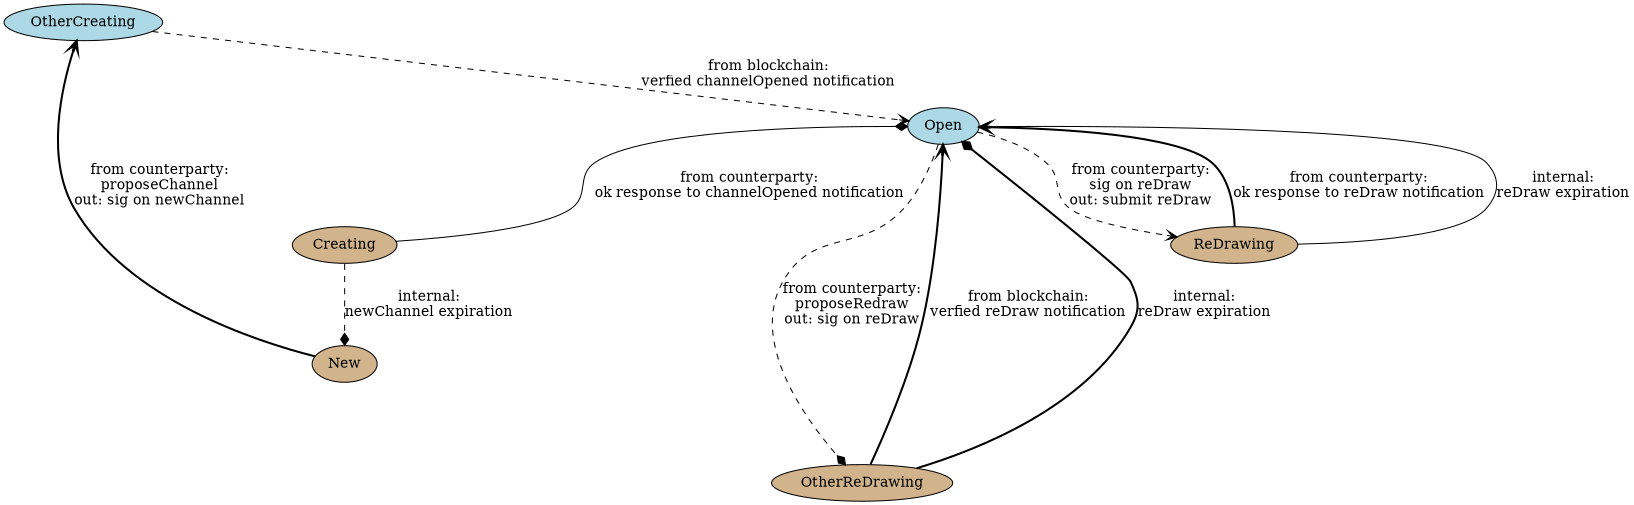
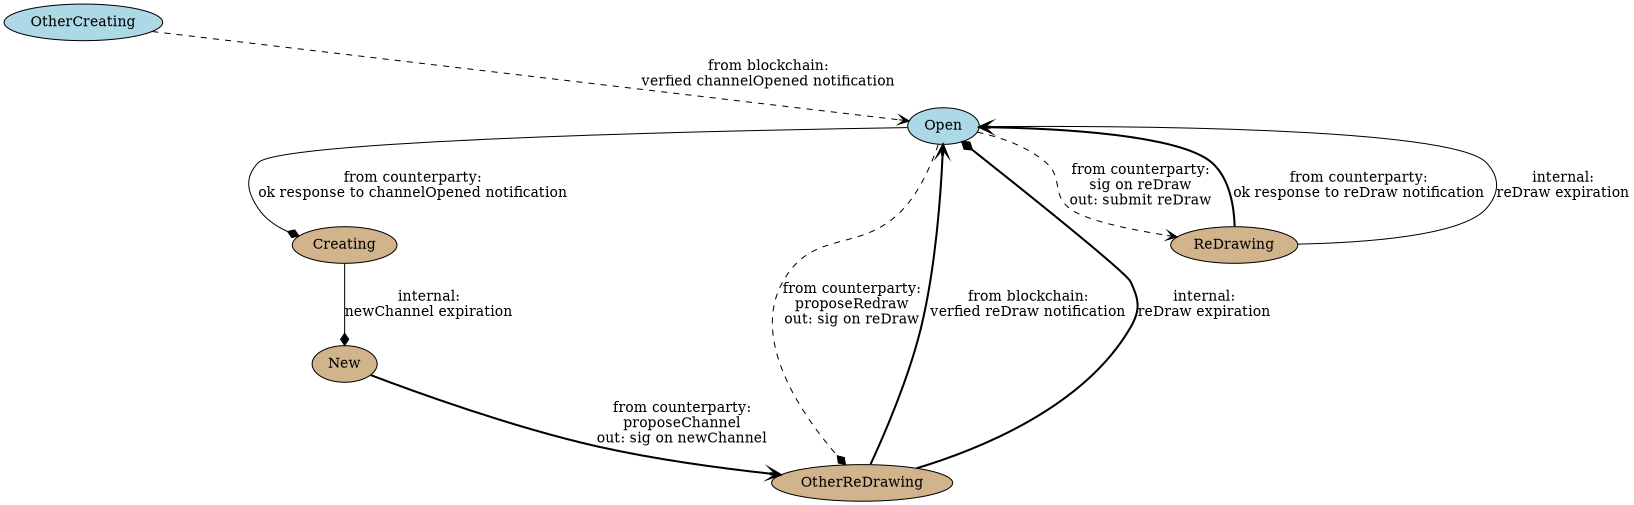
  digraph {
    node [fillcolor=tan style=filled]
    edge [arrowhead=vee style=bold]
    OtherCreating [fillcolor=lightblue]
    New
    Open [fillcolor=lightblue]
    Creating
    OtherReDrawing
    ReDrawing
    OtherCreating -> Open [label="from blockchain:\nverfied channelOpened notification" style=dashed]
-   New -> OtherCreating [label="from counterparty:\nproposeChannel\nout: sig on newChannel"]
+   New -> OtherReDrawing [label="from counterparty:\nproposeChannel\nout: sig on newChannel"]
    Open -> OtherReDrawing [arrowhead=diamond label="from counterparty:\nproposeRedraw\nout: sig on reDraw" style=dashed]
    Open -> ReDrawing [label="from counterparty:\nsig on reDraw\nout: submit reDraw" style=dashed]
-   Creating -> New [arrowhead=diamond label="internal:\nnewChannel expiration" style=dashed]
-   Creating -> Open [arrowhead=diamond label="from counterparty:\nok response to channelOpened notification" style=solid]
+   Creating -> New [arrowhead=diamond label="internal:\nnewChannel expiration" style=solid]
+   Open -> Creating [arrowhead=diamond label="from counterparty:\nok response to channelOpened notification" style=solid]
    OtherReDrawing -> Open [label="from blockchain:\nverfied reDraw notification"]
    OtherReDrawing -> Open [arrowhead=diamond label="internal:\nreDraw expiration"]
    ReDrawing -> Open [label="from counterparty:\nok response to reDraw notification"]
    ReDrawing -> Open [label="internal:\nreDraw expiration" style=solid]
  }
